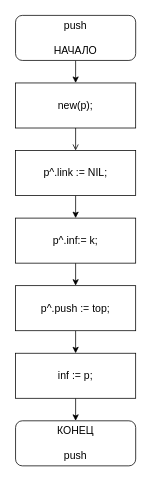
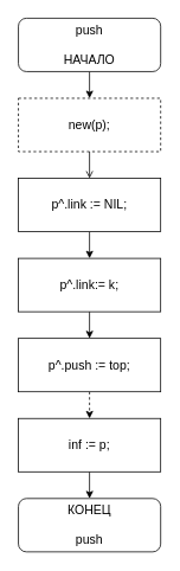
  <mxCell id="0" />
  <mxCell id="1" parent="0" />
  <mxCell id="2" style="edgeStyle=orthogonalEdgeStyle;rounded=0;orthogonalLoop=1;jettySize=auto;html=1;exitX=0.5;exitY=1;exitDx=0;exitDy=0;entryX=0.5;entryY=0;entryDx=0;entryDy=0;" edge="1" parent="1" source="3" target="5"><mxGeometry relative="1" as="geometry" /></mxCell>
  <mxCell id="3" value="&lt;font style=&quot;font-size: 14px&quot;&gt;push&lt;br&gt;&lt;br&gt;НАЧАЛО&lt;br&gt;&lt;/font&gt;" style="rounded=1;whiteSpace=wrap;html=1;" vertex="1" parent="1"><mxGeometry x="20" y="20" width="160" height="60" as="geometry" /></mxCell>
  <mxCell id="4" style="edgeStyle=orthogonalEdgeStyle;rounded=0;orthogonalLoop=1;jettySize=auto;html=1;exitX=0.5;exitY=1;exitDx=0;exitDy=0;entryX=0.5;entryY=0;entryDx=0;entryDy=0;endArrow=open;" edge="1" parent="1" source="5" target="11"><mxGeometry relative="1" as="geometry" /></mxCell>
- <mxCell id="5" value="&lt;font style=&quot;font-size: 14px&quot;&gt;new(p);&lt;/font&gt;" style="rounded=0;whiteSpace=wrap;html=1;" vertex="1" parent="1"><mxGeometry x="20" y="110" width="160" height="60" as="geometry" /></mxCell>
- <mxCell id="6" style="edgeStyle=orthogonalEdgeStyle;rounded=0;orthogonalLoop=1;jettySize=auto;html=1;exitX=0.5;exitY=1;exitDx=0;exitDy=0;entryX=0.5;entryY=0;entryDx=0;entryDy=0;" edge="1" parent="1" source="7" target="14"><mxGeometry relative="1" as="geometry" /></mxCell>
+ <mxCell id="5" value="&lt;font style=&quot;font-size: 14px&quot;&gt;new(p);&lt;/font&gt;" style="rounded=0;whiteSpace=wrap;html=1;dashed=1;" vertex="1" parent="1"><mxGeometry x="20" y="110" width="160" height="60" as="geometry" /></mxCell>
+ <mxCell id="6" style="edgeStyle=orthogonalEdgeStyle;rounded=0;orthogonalLoop=1;jettySize=auto;html=1;exitX=0.5;exitY=1;exitDx=0;exitDy=0;entryX=0.5;entryY=0;entryDx=0;entryDy=0;dashed=1;" edge="1" parent="1" source="7" target="14"><mxGeometry relative="1" as="geometry" /></mxCell>
  <mxCell id="7" value="&lt;font style=&quot;font-size: 14px&quot;&gt;p^.push := top;&lt;/font&gt;" style="rounded=0;whiteSpace=wrap;html=1;" vertex="1" parent="1"><mxGeometry x="20" y="380" width="160" height="60" as="geometry" /></mxCell>
  <mxCell id="8" style="edgeStyle=orthogonalEdgeStyle;rounded=0;orthogonalLoop=1;jettySize=auto;html=1;exitX=0.5;exitY=1;exitDx=0;exitDy=0;entryX=0.5;entryY=0;entryDx=0;entryDy=0;" edge="1" parent="1" source="9" target="7"><mxGeometry relative="1" as="geometry" /></mxCell>
- <mxCell id="9" value="&lt;font style=&quot;font-size: 14px&quot;&gt;p^.inf:= k;&lt;/font&gt;" style="rounded=0;whiteSpace=wrap;html=1;" vertex="1" parent="1"><mxGeometry x="20" y="290" width="160" height="60" as="geometry" /></mxCell>
+ <mxCell id="9" value="&lt;font style=&quot;font-size: 14px&quot;&gt;p^.link:= k;&lt;/font&gt;" style="rounded=0;whiteSpace=wrap;html=1;" vertex="1" parent="1"><mxGeometry x="20" y="290" width="160" height="60" as="geometry" /></mxCell>
  <mxCell id="10" style="edgeStyle=orthogonalEdgeStyle;rounded=0;orthogonalLoop=1;jettySize=auto;html=1;exitX=0.5;exitY=1;exitDx=0;exitDy=0;entryX=0.5;entryY=0;entryDx=0;entryDy=0;" edge="1" parent="1" source="11" target="9"><mxGeometry relative="1" as="geometry" /></mxCell>
  <mxCell id="11" value="&lt;font style=&quot;font-size: 14px&quot;&gt;p^.link := NIL;&lt;/font&gt;" style="rounded=0;whiteSpace=wrap;html=1;" vertex="1" parent="1"><mxGeometry x="20" y="200" width="160" height="60" as="geometry" /></mxCell>
  <mxCell id="12" value="&lt;font style=&quot;font-size: 14px&quot;&gt;КОНЕЦ&lt;br&gt;&lt;br&gt;push&lt;br&gt;&lt;/font&gt;" style="rounded=1;whiteSpace=wrap;html=1;" vertex="1" parent="1"><mxGeometry x="20" y="560" width="160" height="60" as="geometry" /></mxCell>
  <mxCell id="13" style="edgeStyle=orthogonalEdgeStyle;rounded=0;orthogonalLoop=1;jettySize=auto;html=1;exitX=0.5;exitY=1;exitDx=0;exitDy=0;entryX=0.5;entryY=0;entryDx=0;entryDy=0;" edge="1" parent="1" source="14" target="12"><mxGeometry relative="1" as="geometry" /></mxCell>
  <mxCell id="14" value="&lt;font style=&quot;font-size: 14px&quot;&gt;inf := p;&lt;/font&gt;" style="rounded=0;whiteSpace=wrap;html=1;" vertex="1" parent="1"><mxGeometry x="20" y="470" width="160" height="60" as="geometry" /></mxCell>
